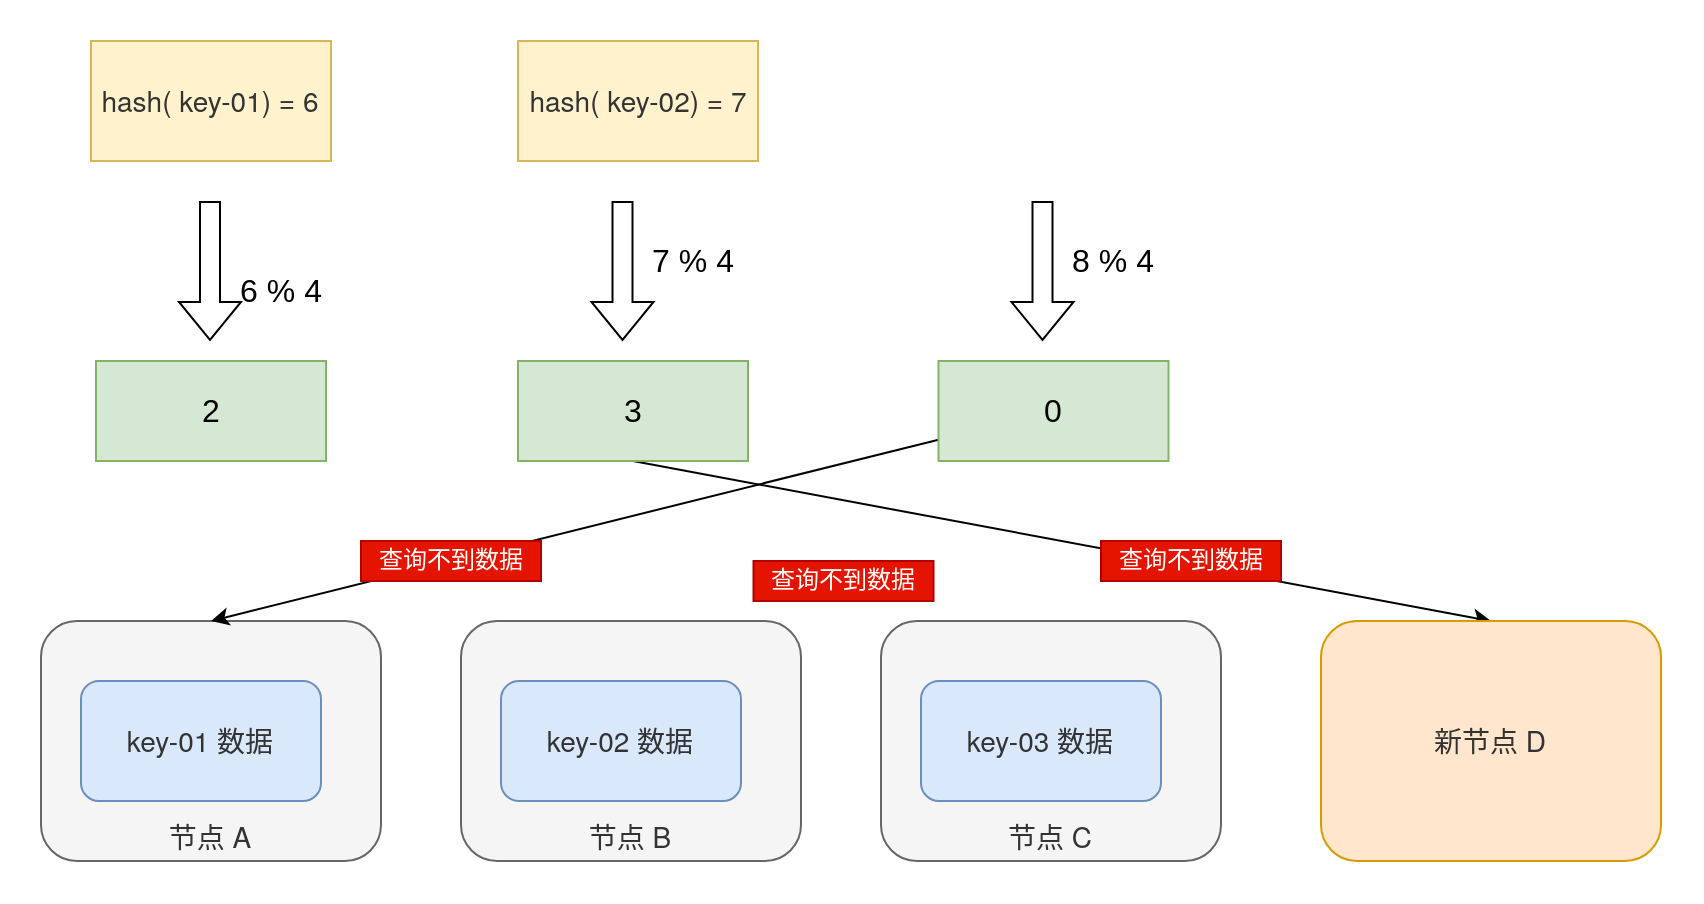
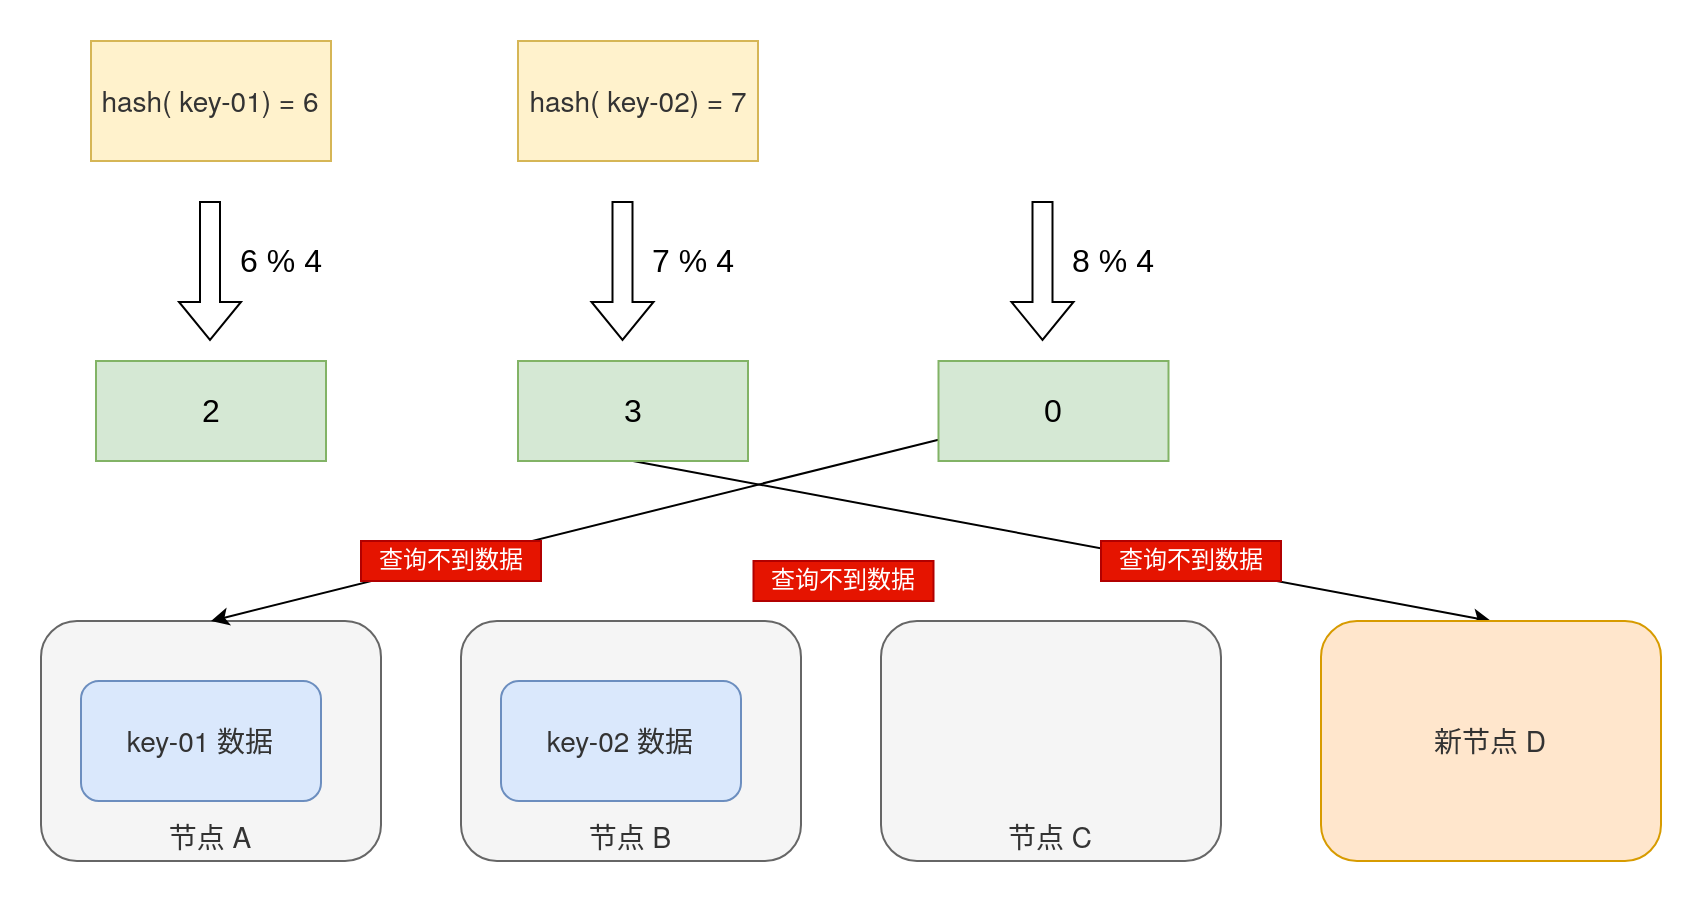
  <mxCell id="0" />
  <mxCell id="1" parent="0" />
  <mxCell id="2" value="&lt;font color=&quot;#333333&quot; face=&quot;helvetica neue, helvetica, arial, sans-serif&quot;&gt;&lt;span style=&quot;font-size: 14px;&quot;&gt;节点 A&lt;/span&gt;&lt;/font&gt;" style="rounded=1;whiteSpace=wrap;html=1;labelBackgroundColor=none;fontSize=16;verticalAlign=bottom;fillColor=#f5f5f5;strokeColor=#666666;fontColor=#333333;" vertex="1" parent="1"><mxGeometry x="20" y="310" width="170" height="120" as="geometry" /></mxCell>
  <mxCell id="3" value="&lt;span style=&quot;color: rgb(51, 51, 51); font-family: &amp;quot;helvetica neue&amp;quot;, helvetica, arial, sans-serif; font-size: 14px;&quot;&gt;key-01 数据&lt;/span&gt;" style="rounded=1;whiteSpace=wrap;html=1;labelBackgroundColor=none;fontSize=16;fillColor=#dae8fc;strokeColor=#6c8ebf;" vertex="1" parent="1"><mxGeometry x="40" y="340" width="120" height="60" as="geometry" /></mxCell>
  <mxCell id="4" value="&lt;font color=&quot;#333333&quot; face=&quot;helvetica neue, helvetica, arial, sans-serif&quot;&gt;&lt;span style=&quot;font-size: 14px;&quot;&gt;节点 B&lt;/span&gt;&lt;/font&gt;" style="rounded=1;whiteSpace=wrap;html=1;labelBackgroundColor=none;fontSize=16;fontColor=#333333;verticalAlign=bottom;fillColor=#f5f5f5;strokeColor=#666666;" vertex="1" parent="1"><mxGeometry x="230" y="310" width="170" height="120" as="geometry" /></mxCell>
  <mxCell id="5" value="&lt;span style=&quot;color: rgb(51, 51, 51); font-family: &amp;quot;helvetica neue&amp;quot;, helvetica, arial, sans-serif; font-size: 14px;&quot;&gt;key-02 数据&lt;/span&gt;" style="rounded=1;whiteSpace=wrap;html=1;labelBackgroundColor=none;fontSize=16;fillColor=#dae8fc;strokeColor=#6c8ebf;" vertex="1" parent="1"><mxGeometry x="250" y="340" width="120" height="60" as="geometry" /></mxCell>
  <mxCell id="6" value="&lt;font color=&quot;#333333&quot; face=&quot;helvetica neue, helvetica, arial, sans-serif&quot;&gt;&lt;span style=&quot;font-size: 14px;&quot;&gt;节点 C&lt;/span&gt;&lt;/font&gt;" style="rounded=1;whiteSpace=wrap;html=1;labelBackgroundColor=none;fontSize=16;fontColor=#333333;verticalAlign=bottom;fillColor=#f5f5f5;strokeColor=#666666;" vertex="1" parent="1"><mxGeometry x="440" y="310" width="170" height="120" as="geometry" /></mxCell>
- <mxCell id="7" value="&lt;span style=&quot;color: rgb(51, 51, 51); font-family: &amp;quot;helvetica neue&amp;quot;, helvetica, arial, sans-serif; font-size: 14px;&quot;&gt;key-03 数据&lt;/span&gt;" style="rounded=1;whiteSpace=wrap;html=1;labelBackgroundColor=none;fontSize=16;fillColor=#dae8fc;strokeColor=#6c8ebf;" vertex="1" parent="1"><mxGeometry x="460" y="340" width="120" height="60" as="geometry" /></mxCell>
  <mxCell id="8" value="&lt;span style=&quot;color: rgb(51, 51, 51); font-family: &amp;quot;helvetica neue&amp;quot;, helvetica, arial, sans-serif; font-size: 14px;&quot;&gt;hash( key-01) = 6&lt;/span&gt;" style="rounded=0;whiteSpace=wrap;html=1;labelBackgroundColor=none;fontSize=16;fillColor=#fff2cc;strokeColor=#d6b656;" vertex="1" parent="1"><mxGeometry x="45" y="20" width="120" height="60" as="geometry" /></mxCell>
  <mxCell id="9" value="&lt;span style=&quot;color: rgb(51, 51, 51); font-family: &amp;quot;helvetica neue&amp;quot;, helvetica, arial, sans-serif; font-size: 14px;&quot;&gt;hash( key-02) = 7&lt;/span&gt;" style="rounded=0;whiteSpace=wrap;html=1;labelBackgroundColor=none;fontSize=16;fillColor=#fff2cc;strokeColor=#d6b656;" vertex="1" parent="1"><mxGeometry x="258.5" y="20" width="120" height="60" as="geometry" /></mxCell>
  <mxCell id="10" value="" style="shape=flexArrow;endArrow=classic;html=1;rounded=0;fontSize=16;fontColor=default;" edge="1" parent="1"><mxGeometry width="50" height="50" relative="1" as="geometry"><mxPoint x="104.5" y="100" as="sourcePoint" /><mxPoint x="104.5" y="170" as="targetPoint" /></mxGeometry></mxCell>
- <mxCell id="11" value="6 % 4" style="text;html=1;align=center;verticalAlign=middle;resizable=0;points=[];autosize=1;strokeColor=none;fillColor=none;fontSize=16;fontColor=default;" vertex="1" parent="1"><mxGeometry x="110" y="135" width="60" height="20" as="geometry" /></mxCell>
+ <mxCell id="11" value="6 % 4" style="text;html=1;align=center;verticalAlign=middle;resizable=0;points=[];autosize=1;strokeColor=none;fillColor=none;fontSize=16;fontColor=default;" vertex="1" parent="1"><mxGeometry x="110" y="120" width="60" height="20" as="geometry" /></mxCell>
  <mxCell id="12" value="2" style="rounded=0;whiteSpace=wrap;html=1;labelBackgroundColor=none;fontSize=16;fillColor=#d5e8d4;strokeColor=#82b366;" vertex="1" parent="1"><mxGeometry x="47.5" y="180" width="115" height="50" as="geometry" /></mxCell>
  <mxCell id="13" value="" style="shape=flexArrow;endArrow=classic;html=1;rounded=0;fontSize=16;fontColor=default;" edge="1" parent="1"><mxGeometry width="50" height="50" relative="1" as="geometry"><mxPoint x="310.75" y="100" as="sourcePoint" /><mxPoint x="310.75" y="170" as="targetPoint" /></mxGeometry></mxCell>
  <mxCell id="14" value="7 % 4" style="text;html=1;align=center;verticalAlign=middle;resizable=0;points=[];autosize=1;strokeColor=none;fillColor=none;fontSize=16;fontColor=default;" vertex="1" parent="1"><mxGeometry x="316.25" y="120" width="60" height="20" as="geometry" /></mxCell>
  <mxCell id="15" style="edgeStyle=none;rounded=0;orthogonalLoop=1;jettySize=auto;html=1;entryX=0.5;entryY=0;entryDx=0;entryDy=0;fontSize=16;fontColor=default;exitX=0.5;exitY=1;exitDx=0;exitDy=0;" edge="1" parent="1" source="16" target="21"><mxGeometry relative="1" as="geometry" /></mxCell>
  <mxCell id="16" value="3" style="rounded=0;whiteSpace=wrap;html=1;labelBackgroundColor=none;fontSize=16;fillColor=#d5e8d4;strokeColor=#82b366;" vertex="1" parent="1"><mxGeometry x="258.5" y="180" width="115" height="50" as="geometry" /></mxCell>
  <mxCell id="17" value="" style="shape=flexArrow;endArrow=classic;html=1;rounded=0;fontSize=16;fontColor=default;" edge="1" parent="1"><mxGeometry width="50" height="50" relative="1" as="geometry"><mxPoint x="520.75" y="100" as="sourcePoint" /><mxPoint x="520.75" y="170" as="targetPoint" /></mxGeometry></mxCell>
  <mxCell id="18" value="8 % 4" style="text;html=1;align=center;verticalAlign=middle;resizable=0;points=[];autosize=1;strokeColor=none;fillColor=none;fontSize=16;fontColor=default;" vertex="1" parent="1"><mxGeometry x="526.25" y="120" width="60" height="20" as="geometry" /></mxCell>
  <mxCell id="19" style="edgeStyle=none;rounded=0;orthogonalLoop=1;jettySize=auto;html=1;entryX=0.5;entryY=0;entryDx=0;entryDy=0;fontSize=16;fontColor=default;" edge="1" parent="1" source="20" target="2"><mxGeometry relative="1" as="geometry" /></mxCell>
  <mxCell id="20" value="0" style="rounded=0;whiteSpace=wrap;html=1;labelBackgroundColor=none;fontSize=16;fillColor=#d5e8d4;strokeColor=#82b366;" vertex="1" parent="1"><mxGeometry x="468.75" y="180" width="115" height="50" as="geometry" /></mxCell>
  <mxCell id="21" value="&lt;font color=&quot;#333333&quot; face=&quot;helvetica neue, helvetica, arial, sans-serif&quot;&gt;&lt;span style=&quot;font-size: 14px&quot;&gt;新节点 D&lt;/span&gt;&lt;/font&gt;" style="rounded=1;whiteSpace=wrap;html=1;labelBackgroundColor=none;fontSize=16;verticalAlign=middle;fillColor=#ffe6cc;strokeColor=#d79b00;" vertex="1" parent="1"><mxGeometry x="660" y="310" width="170" height="120" as="geometry" /></mxCell>
  <mxCell id="22" value="查询不到数据" style="text;html=1;align=center;verticalAlign=middle;resizable=0;points=[];autosize=1;strokeColor=#B20000;fillColor=#e51400;fontColor=#ffffff;" vertex="1" parent="1"><mxGeometry x="376.25" y="280" width="90" height="20" as="geometry" /></mxCell>
  <mxCell id="23" value="查询不到数据" style="text;html=1;align=center;verticalAlign=middle;resizable=0;points=[];autosize=1;strokeColor=#B20000;fillColor=#e51400;fontColor=#ffffff;" vertex="1" parent="1"><mxGeometry x="550" y="270" width="90" height="20" as="geometry" /></mxCell>
  <mxCell id="24" value="查询不到数据" style="text;html=1;align=center;verticalAlign=middle;resizable=0;points=[];autosize=1;strokeColor=#B20000;fillColor=#e51400;fontColor=#ffffff;" vertex="1" parent="1"><mxGeometry x="180" y="270" width="90" height="20" as="geometry" /></mxCell>
